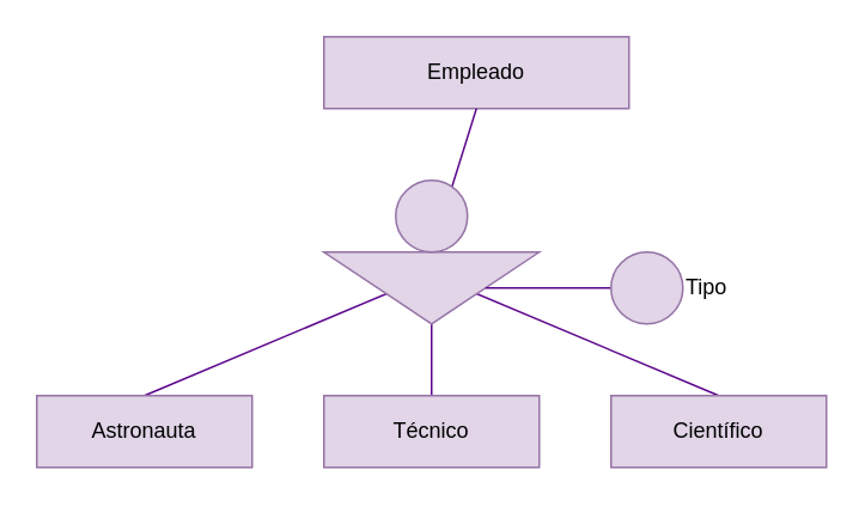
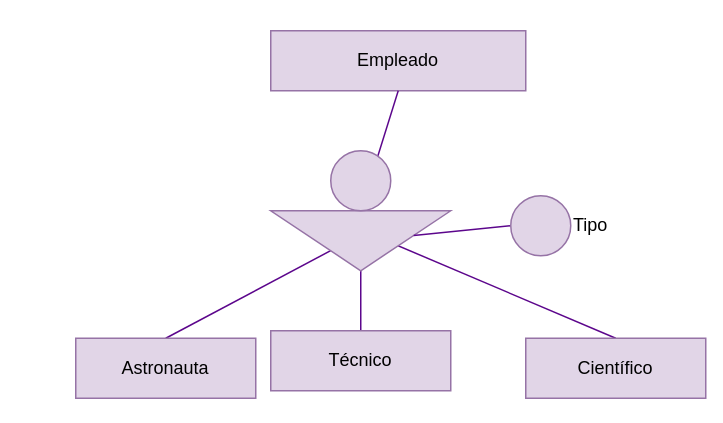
  <mxCell id="0" />
  <mxCell id="1" parent="0" />
  <mxCell id="2" value="Empleado" style="rounded=0;whiteSpace=wrap;html=1;fillColor=#e1d5e7;strokeColor=#9673a6;" parent="1" vertex="1"><mxGeometry x="180" y="20" width="170" height="40" as="geometry" /></mxCell>
  <mxCell id="3" style="edgeStyle=none;html=1;entryX=0.5;entryY=0;entryDx=0;entryDy=0;strokeColor=#5C068C;endArrow=none;endFill=0;exitX=0;exitY=0.5;exitDx=0;exitDy=0;" parent="1" source="10" target="6" edge="1"><mxGeometry relative="1" as="geometry"><mxPoint x="220" y="170" as="sourcePoint" /></mxGeometry></mxCell>
  <mxCell id="4" style="edgeStyle=none;html=1;exitX=0;exitY=0.75;exitDx=0;exitDy=0;entryX=0.5;entryY=0;entryDx=0;entryDy=0;strokeColor=#5C068C;endArrow=none;endFill=0;startArrow=none;" parent="1" source="10" target="7" edge="1"><mxGeometry relative="1" as="geometry"><mxPoint x="320" y="220" as="sourcePoint" /></mxGeometry></mxCell>
  <mxCell id="5" style="edgeStyle=none;html=1;exitX=0;exitY=0.25;exitDx=0;exitDy=0;entryX=0.5;entryY=0;entryDx=0;entryDy=0;strokeColor=#5C068C;endArrow=none;endFill=0;" parent="1" source="10" target="8" edge="1"><mxGeometry relative="1" as="geometry"><mxPoint x="0" y="220" as="sourcePoint" /></mxGeometry></mxCell>
  <mxCell id="6" value="Técnico" style="rounded=0;whiteSpace=wrap;html=1;fillColor=#e1d5e7;strokeColor=#9673a6;" parent="1" vertex="1"><mxGeometry y="220" width="120" height="40" as="geometry" x="180" /></mxCell>
- <mxCell id="7" value="Científico" style="rounded=0;whiteSpace=wrap;html=1;fillColor=#e1d5e7;strokeColor=#9673a6;" parent="1" vertex="1"><mxGeometry x="340" y="220" width="120" height="40" as="geometry" /></mxCell>
- <mxCell id="8" value="Astronauta" style="rounded=0;whiteSpace=wrap;html=1;fillColor=#e1d5e7;strokeColor=#9673a6;" parent="1" vertex="1"><mxGeometry x="20" y="220" width="120" height="40" as="geometry" /></mxCell>
+ <mxCell id="7" value="Científico" style="rounded=0;whiteSpace=wrap;html=1;fillColor=#e1d5e7;strokeColor=#9673a6;" parent="1" vertex="1"><mxGeometry x="350" y="225" width="120" height="40" as="geometry" /></mxCell>
+ <mxCell id="8" value="Astronauta" style="rounded=0;whiteSpace=wrap;html=1;fillColor=#e1d5e7;strokeColor=#9673a6;" parent="1" vertex="1"><mxGeometry x="50" y="225" width="120" height="40" as="geometry" /></mxCell>
  <mxCell id="9" style="edgeStyle=none;html=1;exitX=0.5;exitY=1;exitDx=0;exitDy=0;entryX=0;entryY=0.5;entryDx=0;entryDy=0;endArrow=none;endFill=0;strokeColor=#5C068C;" parent="1" source="2" target="10" edge="1"><mxGeometry relative="1" as="geometry"><mxPoint x="240" y="100" as="sourcePoint" /></mxGeometry></mxCell>
  <mxCell id="10" value="" style="triangle;whiteSpace=wrap;html=1;rotation=90;fillColor=#e1d5e7;strokeColor=#9673a6;" parent="1" vertex="1"><mxGeometry x="220" y="100" width="40" height="120" as="geometry" /></mxCell>
  <mxCell id="11" style="edgeStyle=none;html=1;exitX=0;exitY=0.5;exitDx=0;exitDy=0;strokeColor=#5C068C;endArrow=none;endFill=0;" parent="1" source="12" target="10" edge="1"><mxGeometry relative="1" as="geometry" /></mxCell>
- <mxCell id="12" value="Tipo" style="ellipse;whiteSpace=wrap;html=1;aspect=fixed;fillColor=#e1d5e7;strokeColor=#9673a6;verticalAlign=middle;labelPosition=right;verticalLabelPosition=middle;align=left;" parent="1" vertex="1"><mxGeometry x="340" y="140" width="40" height="40" as="geometry" /></mxCell>
+ <mxCell id="12" value="Tipo" style="ellipse;whiteSpace=wrap;html=1;aspect=fixed;fillColor=#e1d5e7;strokeColor=#9673a6;verticalAlign=middle;labelPosition=right;verticalLabelPosition=middle;align=left;" parent="1" vertex="1"><mxGeometry x="340" y="130" width="40" height="40" as="geometry" /></mxCell>
  <mxCell id="13" value="" style="ellipse;whiteSpace=wrap;html=1;aspect=fixed;fillColor=#e1d5e7;strokeColor=#9673a6;verticalAlign=middle;labelPosition=right;verticalLabelPosition=middle;align=left;" vertex="1" parent="1"><mxGeometry x="220" y="100" width="40" height="40" as="geometry" /></mxCell>
